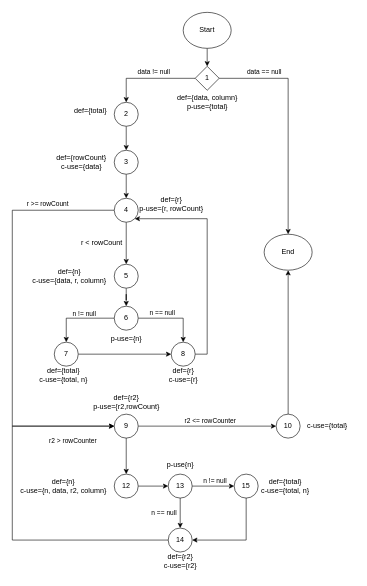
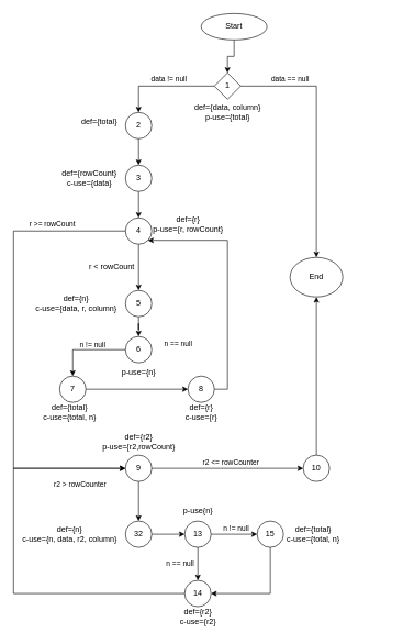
  <mxCell id="0" />
  <mxCell id="1" parent="0" />
  <mxCell id="2" style="edgeStyle=orthogonalEdgeStyle;rounded=0;orthogonalLoop=1;jettySize=auto;html=1;exitX=0.5;exitY=1;exitDx=0;exitDy=0;entryX=0.5;entryY=0;entryDx=0;entryDy=0;" parent="1" source="3" target="5" edge="1"><mxGeometry relative="1" as="geometry" /></mxCell>
- <mxCell id="3" value="Start" style="ellipse;whiteSpace=wrap;html=1;" parent="1" vertex="1"><mxGeometry x="305" y="20" width="80" height="60" as="geometry" /></mxCell>
+ <mxCell id="3" value="Start" style="ellipse;whiteSpace=wrap;html=1;" parent="1" vertex="1"><mxGeometry x="305" y="20" width="100" height="40" as="geometry" /></mxCell>
  <mxCell id="4" style="edgeStyle=orthogonalEdgeStyle;rounded=0;orthogonalLoop=1;jettySize=auto;html=1;exitX=1;exitY=0.5;exitDx=0;exitDy=0;entryX=0.5;entryY=0;entryDx=0;entryDy=0;" parent="1" source="5" target="61" edge="1"><mxGeometry relative="1" as="geometry"><mxPoint x="480" y="428" as="targetPoint" /></mxGeometry></mxCell>
  <mxCell id="5" value="1" style="rhombus;whiteSpace=wrap;html=1;aspect=fixed;" parent="1" vertex="1"><mxGeometry x="325" y="110" width="40" height="40" as="geometry" /></mxCell>
  <mxCell id="6" value="def={data, column}&lt;br&gt;p-use={total}" style="text;html=1;align=center;verticalAlign=middle;resizable=0;points=[];autosize=1;strokeColor=none;fillColor=none;" parent="1" vertex="1"><mxGeometry x="285" y="150" width="120" height="40" as="geometry" /></mxCell>
  <mxCell id="7" style="edgeStyle=orthogonalEdgeStyle;rounded=0;orthogonalLoop=1;jettySize=auto;html=1;exitX=0.5;exitY=1;exitDx=0;exitDy=0;entryX=0.5;entryY=0;entryDx=0;entryDy=0;" parent="1" source="8" target="12" edge="1"><mxGeometry relative="1" as="geometry" /></mxCell>
  <mxCell id="8" value="2" style="ellipse;whiteSpace=wrap;html=1;aspect=fixed;" parent="1" vertex="1"><mxGeometry x="190" y="170" width="40" height="40" as="geometry" /></mxCell>
  <mxCell id="9" value="" style="endArrow=classic;html=1;rounded=0;exitX=0;exitY=0.5;exitDx=0;exitDy=0;entryX=0.5;entryY=0;entryDx=0;entryDy=0;" parent="1" source="5" target="8" edge="1"><mxGeometry width="50" height="50" relative="1" as="geometry"><mxPoint x="310" y="290" as="sourcePoint" /><mxPoint x="360" y="240" as="targetPoint" /><Array as="points"><mxPoint x="210" y="130" /></Array></mxGeometry></mxCell>
  <mxCell id="10" value="def={total}" style="text;html=1;align=center;verticalAlign=middle;resizable=0;points=[];autosize=1;strokeColor=none;fillColor=none;" parent="1" vertex="1"><mxGeometry x="110" y="170" width="80" height="30" as="geometry" /></mxCell>
  <mxCell id="11" style="edgeStyle=orthogonalEdgeStyle;rounded=0;orthogonalLoop=1;jettySize=auto;html=1;exitX=0.5;exitY=1;exitDx=0;exitDy=0;entryX=0.5;entryY=0;entryDx=0;entryDy=0;" parent="1" source="12" target="16" edge="1"><mxGeometry relative="1" as="geometry" /></mxCell>
  <mxCell id="12" value="3" style="ellipse;whiteSpace=wrap;html=1;aspect=fixed;" parent="1" vertex="1"><mxGeometry x="190" y="250" width="40" height="40" as="geometry" /></mxCell>
  <mxCell id="13" value="def={rowCount}&lt;br&gt;c-use={data}" style="text;html=1;align=center;verticalAlign=middle;resizable=0;points=[];autosize=1;strokeColor=none;fillColor=none;" parent="1" vertex="1"><mxGeometry x="80" y="250" width="110" height="40" as="geometry" /></mxCell>
  <mxCell id="14" style="edgeStyle=orthogonalEdgeStyle;rounded=0;orthogonalLoop=1;jettySize=auto;html=1;exitX=0.5;exitY=1;exitDx=0;exitDy=0;entryX=0.5;entryY=0;entryDx=0;entryDy=0;" parent="1" source="16" target="22" edge="1"><mxGeometry relative="1" as="geometry" /></mxCell>
  <mxCell id="15" style="edgeStyle=orthogonalEdgeStyle;rounded=0;orthogonalLoop=1;jettySize=auto;html=1;exitX=0;exitY=0.5;exitDx=0;exitDy=0;entryX=0;entryY=0.5;entryDx=0;entryDy=0;" parent="1" source="16" target="36" edge="1"><mxGeometry relative="1" as="geometry"><mxPoint x="-50" y="740" as="targetPoint" /><Array as="points"><mxPoint x="20" y="350" /><mxPoint x="20" y="710" /></Array></mxGeometry></mxCell>
  <mxCell id="16" value="4" style="ellipse;whiteSpace=wrap;html=1;aspect=fixed;" parent="1" vertex="1"><mxGeometry x="190" y="330" width="40" height="40" as="geometry" /></mxCell>
  <mxCell id="17" value="def={r}&lt;br&gt;p-use={r, rowCount}" style="text;html=1;align=center;verticalAlign=middle;resizable=0;points=[];autosize=1;strokeColor=none;fillColor=none;" parent="1" vertex="1"><mxGeometry x="220" y="320" width="130" height="40" as="geometry" /></mxCell>
  <mxCell id="18" style="edgeStyle=orthogonalEdgeStyle;rounded=0;orthogonalLoop=1;jettySize=auto;html=1;exitX=0;exitY=0.5;exitDx=0;exitDy=0;" parent="1" source="20" target="31" edge="1"><mxGeometry relative="1" as="geometry" /></mxCell>
- <mxCell id="19" style="edgeStyle=orthogonalEdgeStyle;rounded=0;orthogonalLoop=1;jettySize=auto;html=1;exitX=1;exitY=0.5;exitDx=0;exitDy=0;entryX=0.5;entryY=0;entryDx=0;entryDy=0;" parent="1" source="20" target="29" edge="1"><mxGeometry relative="1" as="geometry" /></mxCell>
  <mxCell id="20" value="6" style="ellipse;whiteSpace=wrap;html=1;aspect=fixed;" parent="1" vertex="1"><mxGeometry x="190" y="510" width="40" height="40" as="geometry" /></mxCell>
  <mxCell id="21" style="edgeStyle=orthogonalEdgeStyle;rounded=0;orthogonalLoop=1;jettySize=auto;html=1;exitX=0.5;exitY=1;exitDx=0;exitDy=0;" parent="1" source="22" target="20" edge="1"><mxGeometry relative="1" as="geometry" /></mxCell>
  <mxCell id="22" value="5" style="ellipse;whiteSpace=wrap;html=1;aspect=fixed;" parent="1" vertex="1"><mxGeometry x="190" y="440" width="40" height="40" as="geometry" /></mxCell>
  <mxCell id="23" value="r &amp;lt; rowCount" style="text;html=1;align=center;verticalAlign=middle;resizable=0;points=[];autosize=1;strokeColor=none;fillColor=none;" parent="1" vertex="1"><mxGeometry x="124" y="390" width="90" height="30" as="geometry" /></mxCell>
  <mxCell id="24" value="def={n}&lt;br&gt;c-use={data, r, column}" style="text;html=1;align=center;verticalAlign=middle;resizable=0;points=[];autosize=1;strokeColor=none;fillColor=none;" parent="1" vertex="1"><mxGeometry x="40" y="440" width="150" height="40" as="geometry" /></mxCell>
  <mxCell id="25" value="p-use={n}" style="text;html=1;align=center;verticalAlign=middle;resizable=0;points=[];autosize=1;strokeColor=none;fillColor=none;" parent="1" vertex="1"><mxGeometry x="170" y="550" width="80" height="30" as="geometry" /></mxCell>
  <mxCell id="26" value="&lt;font style=&quot;font-size: 11px;&quot;&gt;data&lt;/font&gt;&lt;span style=&quot;font-size: 11px; background-color: initial;&quot;&gt;&amp;nbsp;== null&lt;/span&gt;" style="text;html=1;align=center;verticalAlign=middle;resizable=0;points=[];autosize=1;strokeColor=none;fillColor=none;" parent="1" vertex="1"><mxGeometry x="400" y="105" width="80" height="30" as="geometry" /></mxCell>
  <mxCell id="27" value="&lt;font style=&quot;font-size: 11px;&quot;&gt;data != null&lt;/font&gt;" style="text;html=1;align=center;verticalAlign=middle;resizable=0;points=[];autosize=1;strokeColor=none;fillColor=none;" parent="1" vertex="1"><mxGeometry x="216" y="104" width="80" height="30" as="geometry" /></mxCell>
  <mxCell id="28" style="edgeStyle=orthogonalEdgeStyle;rounded=0;orthogonalLoop=1;jettySize=auto;html=1;exitX=1;exitY=0.5;exitDx=0;exitDy=0;entryX=1;entryY=1;entryDx=0;entryDy=0;" parent="1" source="29" target="16" edge="1"><mxGeometry relative="1" as="geometry"><Array as="points"><mxPoint x="345" y="590" /><mxPoint x="345" y="364" /></Array></mxGeometry></mxCell>
  <mxCell id="29" value="8" style="ellipse;whiteSpace=wrap;html=1;aspect=fixed;" parent="1" vertex="1"><mxGeometry x="285" y="570" width="40" height="40" as="geometry" /></mxCell>
  <mxCell id="30" style="edgeStyle=orthogonalEdgeStyle;rounded=0;orthogonalLoop=1;jettySize=auto;html=1;exitX=1;exitY=0.5;exitDx=0;exitDy=0;entryX=0;entryY=0.5;entryDx=0;entryDy=0;" parent="1" source="31" target="29" edge="1"><mxGeometry relative="1" as="geometry" /></mxCell>
  <mxCell id="31" value="7" style="ellipse;whiteSpace=wrap;html=1;aspect=fixed;" parent="1" vertex="1"><mxGeometry x="90" y="570" width="40" height="40" as="geometry" /></mxCell>
  <mxCell id="32" value="&lt;font style=&quot;font-size: 11px;&quot;&gt;n == null&lt;/font&gt;" style="text;html=1;align=center;verticalAlign=middle;resizable=0;points=[];autosize=1;strokeColor=none;fillColor=none;" parent="1" vertex="1"><mxGeometry x="235" y="507" width="70" height="30" as="geometry" /></mxCell>
  <mxCell id="33" value="&lt;font style=&quot;font-size: 11px;&quot;&gt;n != null&lt;/font&gt;" style="text;html=1;align=center;verticalAlign=middle;resizable=0;points=[];autosize=1;strokeColor=none;fillColor=none;" parent="1" vertex="1"><mxGeometry x="110" y="508" width="60" height="30" as="geometry" /></mxCell>
  <mxCell id="34" style="edgeStyle=orthogonalEdgeStyle;rounded=0;orthogonalLoop=1;jettySize=auto;html=1;exitX=0.5;exitY=1;exitDx=0;exitDy=0;entryX=0.5;entryY=0;entryDx=0;entryDy=0;" parent="1" source="36" target="47" edge="1"><mxGeometry relative="1" as="geometry" /></mxCell>
  <mxCell id="35" style="edgeStyle=orthogonalEdgeStyle;rounded=0;orthogonalLoop=1;jettySize=auto;html=1;exitX=1;exitY=0.5;exitDx=0;exitDy=0;entryX=0;entryY=0.5;entryDx=0;entryDy=0;" parent="1" source="36" target="42" edge="1"><mxGeometry relative="1" as="geometry" /></mxCell>
  <mxCell id="36" value="9" style="ellipse;whiteSpace=wrap;html=1;aspect=fixed;" parent="1" vertex="1"><mxGeometry x="190" y="690" width="40" height="40" as="geometry" /></mxCell>
  <mxCell id="37" value="def={r2}&lt;br&gt;p-use={r2,rowCount}" style="text;html=1;align=center;verticalAlign=middle;resizable=0;points=[];autosize=1;strokeColor=none;fillColor=none;" parent="1" vertex="1"><mxGeometry x="145" y="650" width="130" height="40" as="geometry" /></mxCell>
  <mxCell id="38" value="&lt;div&gt;def={total}&lt;br&gt;&lt;/div&gt;c-use={total, n}" style="text;html=1;align=center;verticalAlign=middle;resizable=0;points=[];autosize=1;strokeColor=none;fillColor=none;" parent="1" vertex="1"><mxGeometry x="55" y="605" width="100" height="40" as="geometry" /></mxCell>
  <mxCell id="39" value="&lt;div&gt;def={r}&lt;br&gt;&lt;/div&gt;c-use={r}" style="text;html=1;align=center;verticalAlign=middle;resizable=0;points=[];autosize=1;strokeColor=none;fillColor=none;" parent="1" vertex="1"><mxGeometry x="270" y="605" width="70" height="40" as="geometry" /></mxCell>
  <mxCell id="40" value="&lt;font style=&quot;font-size: 11px;&quot;&gt;r &amp;gt;= rowCount&lt;/font&gt;" style="text;html=1;align=center;verticalAlign=middle;resizable=0;points=[];autosize=1;strokeColor=none;fillColor=none;" parent="1" vertex="1"><mxGeometry x="34" y="325" width="90" height="30" as="geometry" /></mxCell>
  <mxCell id="41" style="edgeStyle=orthogonalEdgeStyle;rounded=0;orthogonalLoop=1;jettySize=auto;html=1;exitX=0.5;exitY=0;exitDx=0;exitDy=0;entryX=0.5;entryY=1;entryDx=0;entryDy=0;" parent="1" source="42" target="61" edge="1"><mxGeometry relative="1" as="geometry"><mxPoint x="480" y="468" as="targetPoint" /></mxGeometry></mxCell>
  <mxCell id="42" value="10" style="ellipse;whiteSpace=wrap;html=1;aspect=fixed;" parent="1" vertex="1"><mxGeometry x="460" y="690" width="40" height="40" as="geometry" /></mxCell>
- <mxCell id="43" value="c-use={total}" style="text;html=1;align=center;verticalAlign=middle;resizable=0;points=[];autosize=1;strokeColor=none;fillColor=none;" parent="1" vertex="1"><mxGeometry x="500" y="695" width="90" height="30" as="geometry" /></mxCell>
  <mxCell id="44" value="&lt;font style=&quot;font-size: 11px;&quot;&gt;r2 &amp;lt;= rowCounter&lt;/font&gt;" style="text;html=1;align=center;verticalAlign=middle;resizable=0;points=[];autosize=1;strokeColor=none;fillColor=none;" parent="1" vertex="1"><mxGeometry x="295" y="686" width="110" height="30" as="geometry" /></mxCell>
  <mxCell id="45" value="&lt;font style=&quot;font-size: 11px;&quot;&gt;r2 &amp;gt; rowCounter&lt;/font&gt;" style="text;html=1;align=center;verticalAlign=middle;resizable=0;points=[];autosize=1;strokeColor=none;fillColor=none;" parent="1" vertex="1"><mxGeometry x="71" y="720" width="100" height="30" as="geometry" /></mxCell>
  <mxCell id="46" style="edgeStyle=orthogonalEdgeStyle;rounded=0;orthogonalLoop=1;jettySize=auto;html=1;exitX=1;exitY=0.5;exitDx=0;exitDy=0;entryX=0;entryY=0.5;entryDx=0;entryDy=0;" parent="1" source="47" target="50" edge="1"><mxGeometry relative="1" as="geometry" /></mxCell>
- <mxCell id="47" value="12" style="ellipse;whiteSpace=wrap;html=1;aspect=fixed;" parent="1" vertex="1"><mxGeometry x="190" y="790" width="40" height="40" as="geometry" /></mxCell>
+ <mxCell id="47" value="32" style="ellipse;whiteSpace=wrap;html=1;aspect=fixed;" parent="1" vertex="1"><mxGeometry x="190" y="790" width="40" height="40" as="geometry" /></mxCell>
  <mxCell id="48" style="edgeStyle=orthogonalEdgeStyle;rounded=0;orthogonalLoop=1;jettySize=auto;html=1;exitX=0.5;exitY=1;exitDx=0;exitDy=0;" parent="1" source="50" target="54" edge="1"><mxGeometry relative="1" as="geometry" /></mxCell>
  <mxCell id="49" style="edgeStyle=orthogonalEdgeStyle;rounded=0;orthogonalLoop=1;jettySize=auto;html=1;exitX=1;exitY=0.5;exitDx=0;exitDy=0;entryX=0;entryY=0.5;entryDx=0;entryDy=0;" parent="1" source="50" target="59" edge="1"><mxGeometry relative="1" as="geometry" /></mxCell>
  <mxCell id="50" value="13" style="ellipse;whiteSpace=wrap;html=1;aspect=fixed;" parent="1" vertex="1"><mxGeometry x="280" y="790" width="40" height="40" as="geometry" /></mxCell>
  <mxCell id="51" value="def={n}&lt;br&gt;c-use={n, data, r2, column}" style="text;html=1;align=center;verticalAlign=middle;resizable=0;points=[];autosize=1;strokeColor=none;fillColor=none;" parent="1" vertex="1"><mxGeometry x="20" y="790" width="170" height="40" as="geometry" /></mxCell>
  <mxCell id="52" value="p-use{n}" style="text;html=1;align=center;verticalAlign=middle;resizable=0;points=[];autosize=1;strokeColor=none;fillColor=none;" parent="1" vertex="1"><mxGeometry x="265" y="760" width="70" height="30" as="geometry" /></mxCell>
  <mxCell id="53" style="edgeStyle=orthogonalEdgeStyle;rounded=0;orthogonalLoop=1;jettySize=auto;html=1;exitX=0;exitY=0.5;exitDx=0;exitDy=0;entryX=0;entryY=0.5;entryDx=0;entryDy=0;" parent="1" source="54" target="36" edge="1"><mxGeometry relative="1" as="geometry"><Array as="points"><mxPoint x="20" y="900" /><mxPoint x="20" y="710" /></Array></mxGeometry></mxCell>
  <mxCell id="54" value="14" style="ellipse;whiteSpace=wrap;html=1;aspect=fixed;" parent="1" vertex="1"><mxGeometry x="280" y="880" width="40" height="40" as="geometry" /></mxCell>
  <mxCell id="55" value="&lt;font style=&quot;font-size: 11px;&quot;&gt;n != null&lt;/font&gt;" style="text;html=1;align=center;verticalAlign=middle;resizable=0;points=[];autosize=1;strokeColor=none;fillColor=none;" parent="1" vertex="1"><mxGeometry x="328" y="786" width="60" height="30" as="geometry" /></mxCell>
  <mxCell id="56" value="&lt;font style=&quot;font-size: 11px;&quot;&gt;n == null&lt;/font&gt;" style="text;html=1;align=center;verticalAlign=middle;resizable=0;points=[];autosize=1;strokeColor=none;fillColor=none;" parent="1" vertex="1"><mxGeometry x="238" y="840" width="70" height="30" as="geometry" /></mxCell>
  <mxCell id="57" value="&lt;div&gt;def={r2}&lt;br&gt;&lt;/div&gt;c-use={r2}" style="text;html=1;align=center;verticalAlign=middle;resizable=0;points=[];autosize=1;strokeColor=none;fillColor=none;" parent="1" vertex="1"><mxGeometry x="260" y="915" width="80" height="40" as="geometry" /></mxCell>
  <mxCell id="58" style="edgeStyle=orthogonalEdgeStyle;rounded=0;orthogonalLoop=1;jettySize=auto;html=1;exitX=0.5;exitY=1;exitDx=0;exitDy=0;entryX=1;entryY=0.5;entryDx=0;entryDy=0;" parent="1" source="59" target="54" edge="1"><mxGeometry relative="1" as="geometry" /></mxCell>
  <mxCell id="59" value="15" style="ellipse;whiteSpace=wrap;html=1;aspect=fixed;" parent="1" vertex="1"><mxGeometry x="390" y="790" width="40" height="40" as="geometry" /></mxCell>
  <mxCell id="60" value="def={total}&lt;br&gt;c-use={total, n}" style="text;html=1;align=center;verticalAlign=middle;resizable=0;points=[];autosize=1;strokeColor=none;fillColor=none;" parent="1" vertex="1"><mxGeometry x="425" y="790" width="100" height="40" as="geometry" /></mxCell>
  <mxCell id="61" value="End" style="ellipse;whiteSpace=wrap;html=1;" parent="1" vertex="1"><mxGeometry x="440" y="390" width="80" height="60" as="geometry" /></mxCell>
